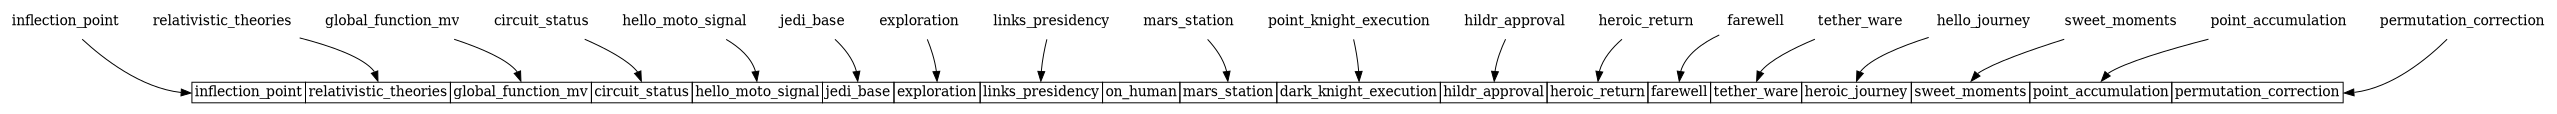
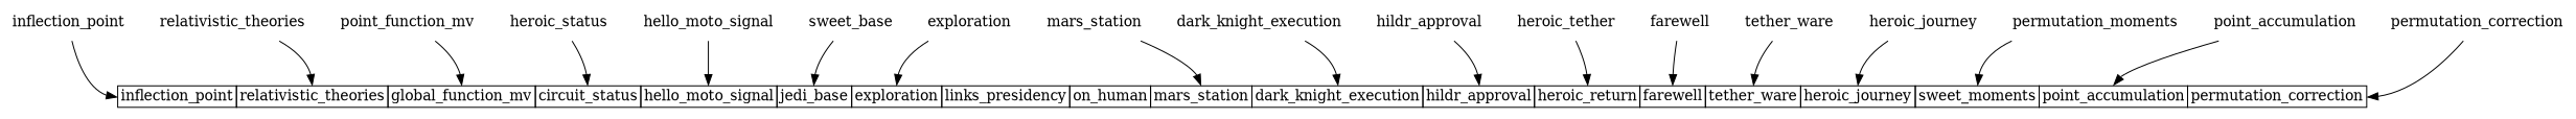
  digraph {
    node [shape=plaintext]
    n1 [label=<<TABLE BORDER="0" CELLBORDER="1" CELLSPACING="0">             <TR>                 <TD PORT="inflection_point">inflection_point</TD>                 <TD PORT="relativistic_theories">relativistic_theories</TD>                 <TD PORT="global_function_mv">global_function_mv</TD>                 <TD PORT="circuit_status">circuit_status</TD>                 <TD PORT="hello_moto_signal">hello_moto_signal</TD>                 <TD PORT="jedi_base">jedi_base</TD>                 <TD PORT="exploration">exploration</TD>                 <TD PORT="links_presidency">links_presidency</TD>                 <TD PORT="on_human">on_human</TD>                 <TD PORT="mars_station">mars_station</TD>                 <TD PORT="dark_knight_execution">dark_knight_execution</TD>                 <TD PORT="hildr_approval">hildr_approval</TD>                 <TD PORT="heroic_return">heroic_return</TD>                 <TD PORT="farewell">farewell</TD>                 <TD PORT="tether_ware">tether_ware</TD>                 <TD PORT="heroic_journey">heroic_journey</TD>                 <TD PORT="sweet_moments">sweet_moments</TD>                 <TD PORT="point_accumulation">point_accumulation</TD>                 <TD PORT="permutation_correction">permutation_correction</TD>             </TR>         </TABLE>>]
    inflection_point
    relativistic_theories
-   global_function_mv
-   circuit_status
+   global_function_mv [label=point_function_mv]
+   circuit_status [label=heroic_status]
    hello_moto_signal
-   jedi_base
+   jedi_base [label=sweet_base]
    exploration
-   links_presidency
    mars_station
-   dark_knight_execution [label=point_knight_execution]
+   dark_knight_execution
    hildr_approval
-   heroic_return
+   heroic_return [label=heroic_tether]
    farewell
    tether_ware
-   heroic_journey [label=hello_journey]
-   sweet_moments
+   heroic_journey
+   sweet_moments [label=permutation_moments]
    point_accumulation
    permutation_correction
    inflection_point -> n1 [headport=inflection_point]
    relativistic_theories -> n1 [headport=relativistic_theories]
    global_function_mv -> n1 [headport=global_function_mv]
    circuit_status -> n1 [headport=circuit_status]
    hello_moto_signal -> n1 [headport=hello_moto_signal]
    jedi_base -> n1 [headport=jedi_base]
    exploration -> n1 [headport=exploration]
-   links_presidency -> n1 [headport=links_presidency]
    mars_station -> n1 [headport=mars_station]
    dark_knight_execution -> n1 [headport=dark_knight_execution]
    hildr_approval -> n1 [headport=hildr_approval]
    heroic_return -> n1 [headport=heroic_return]
    farewell -> n1 [headport=farewell]
    tether_ware -> n1 [headport=tether_ware]
    heroic_journey -> n1 [headport=heroic_journey]
    sweet_moments -> n1 [headport=sweet_moments]
    point_accumulation -> n1 [headport=point_accumulation]
    permutation_correction -> n1 [headport=permutation_correction]
  }
